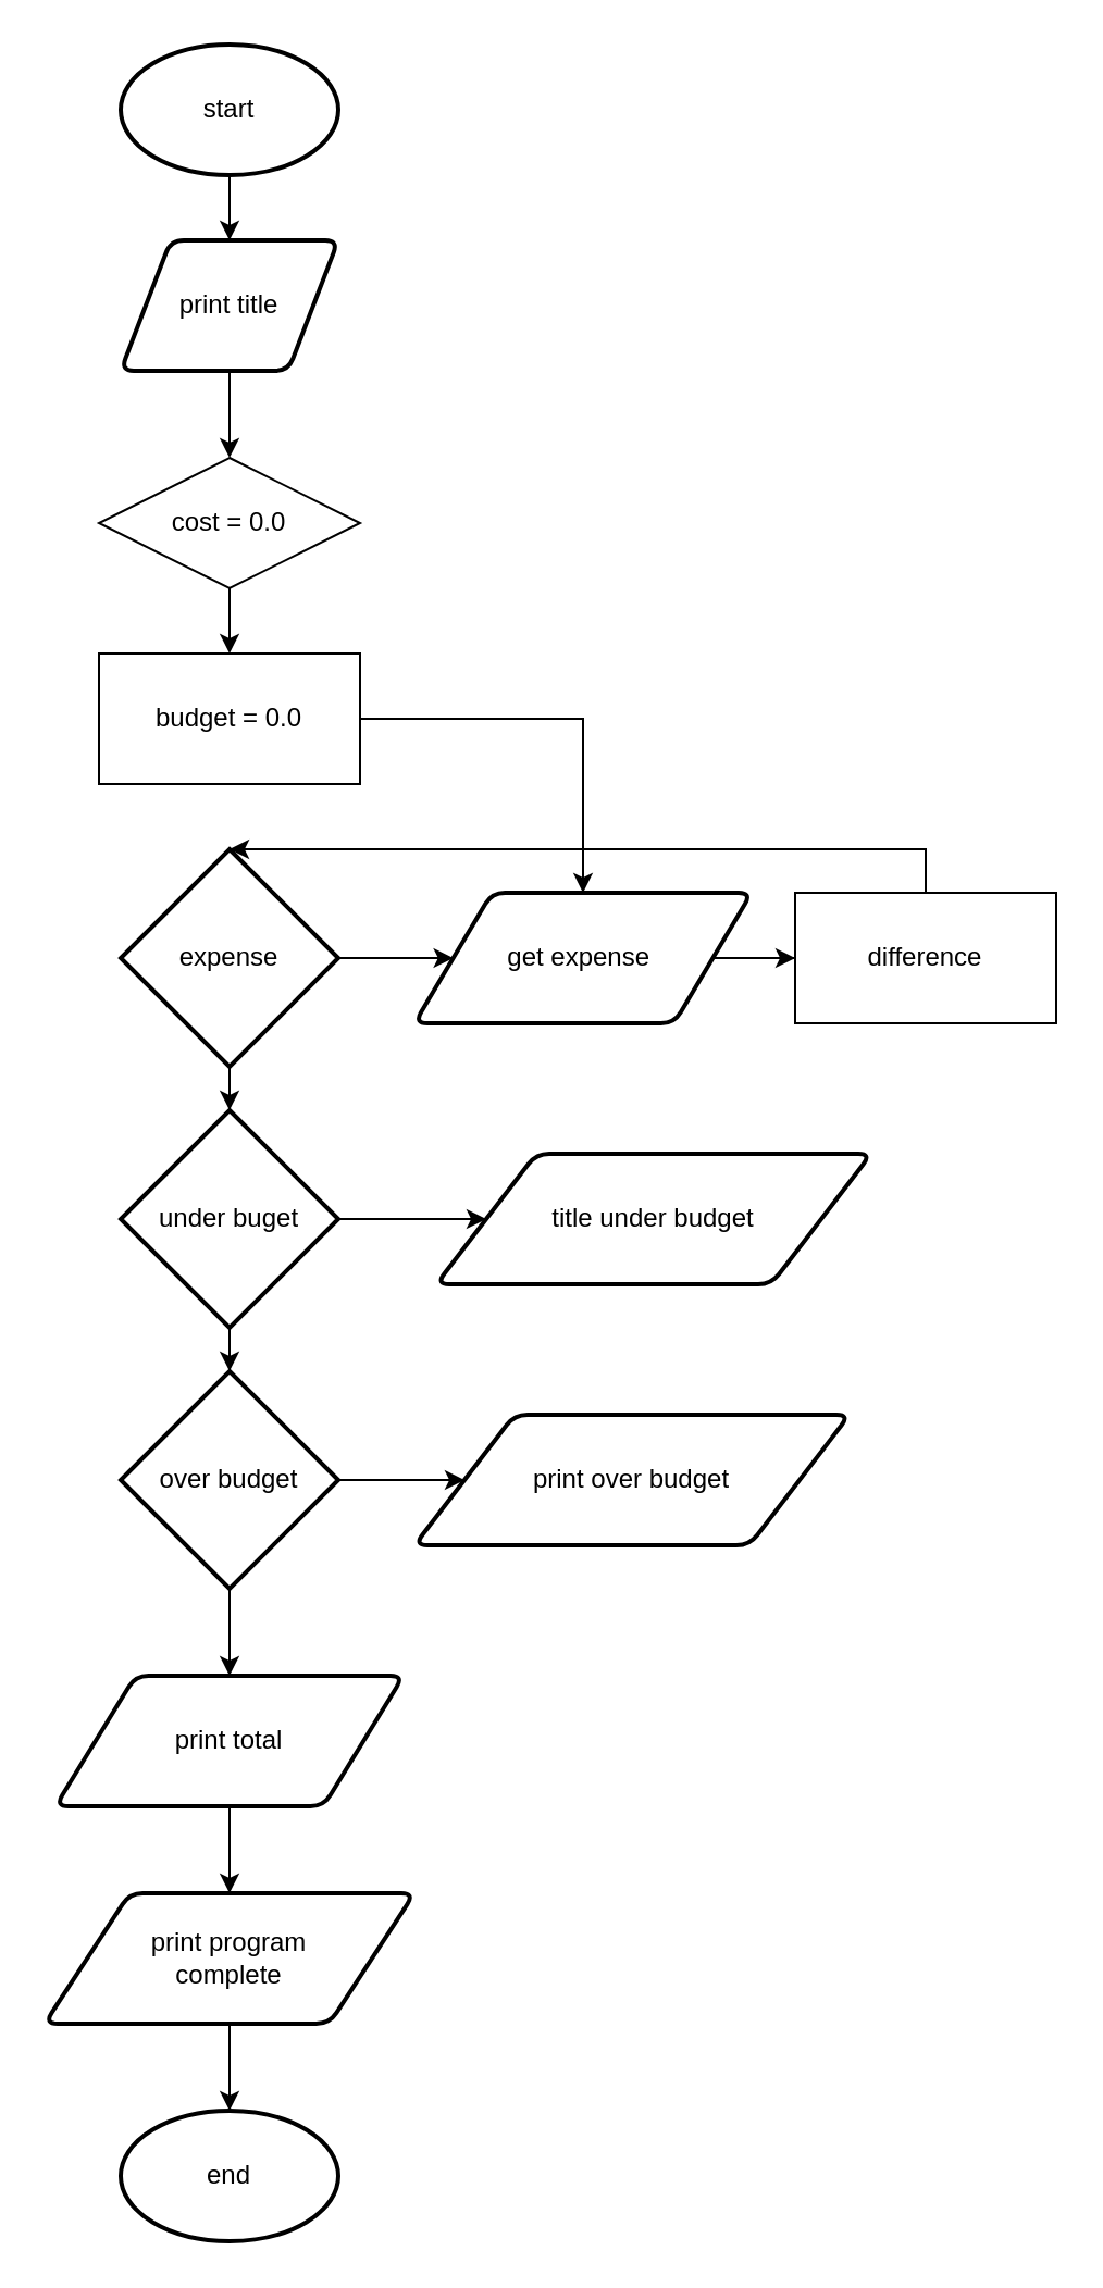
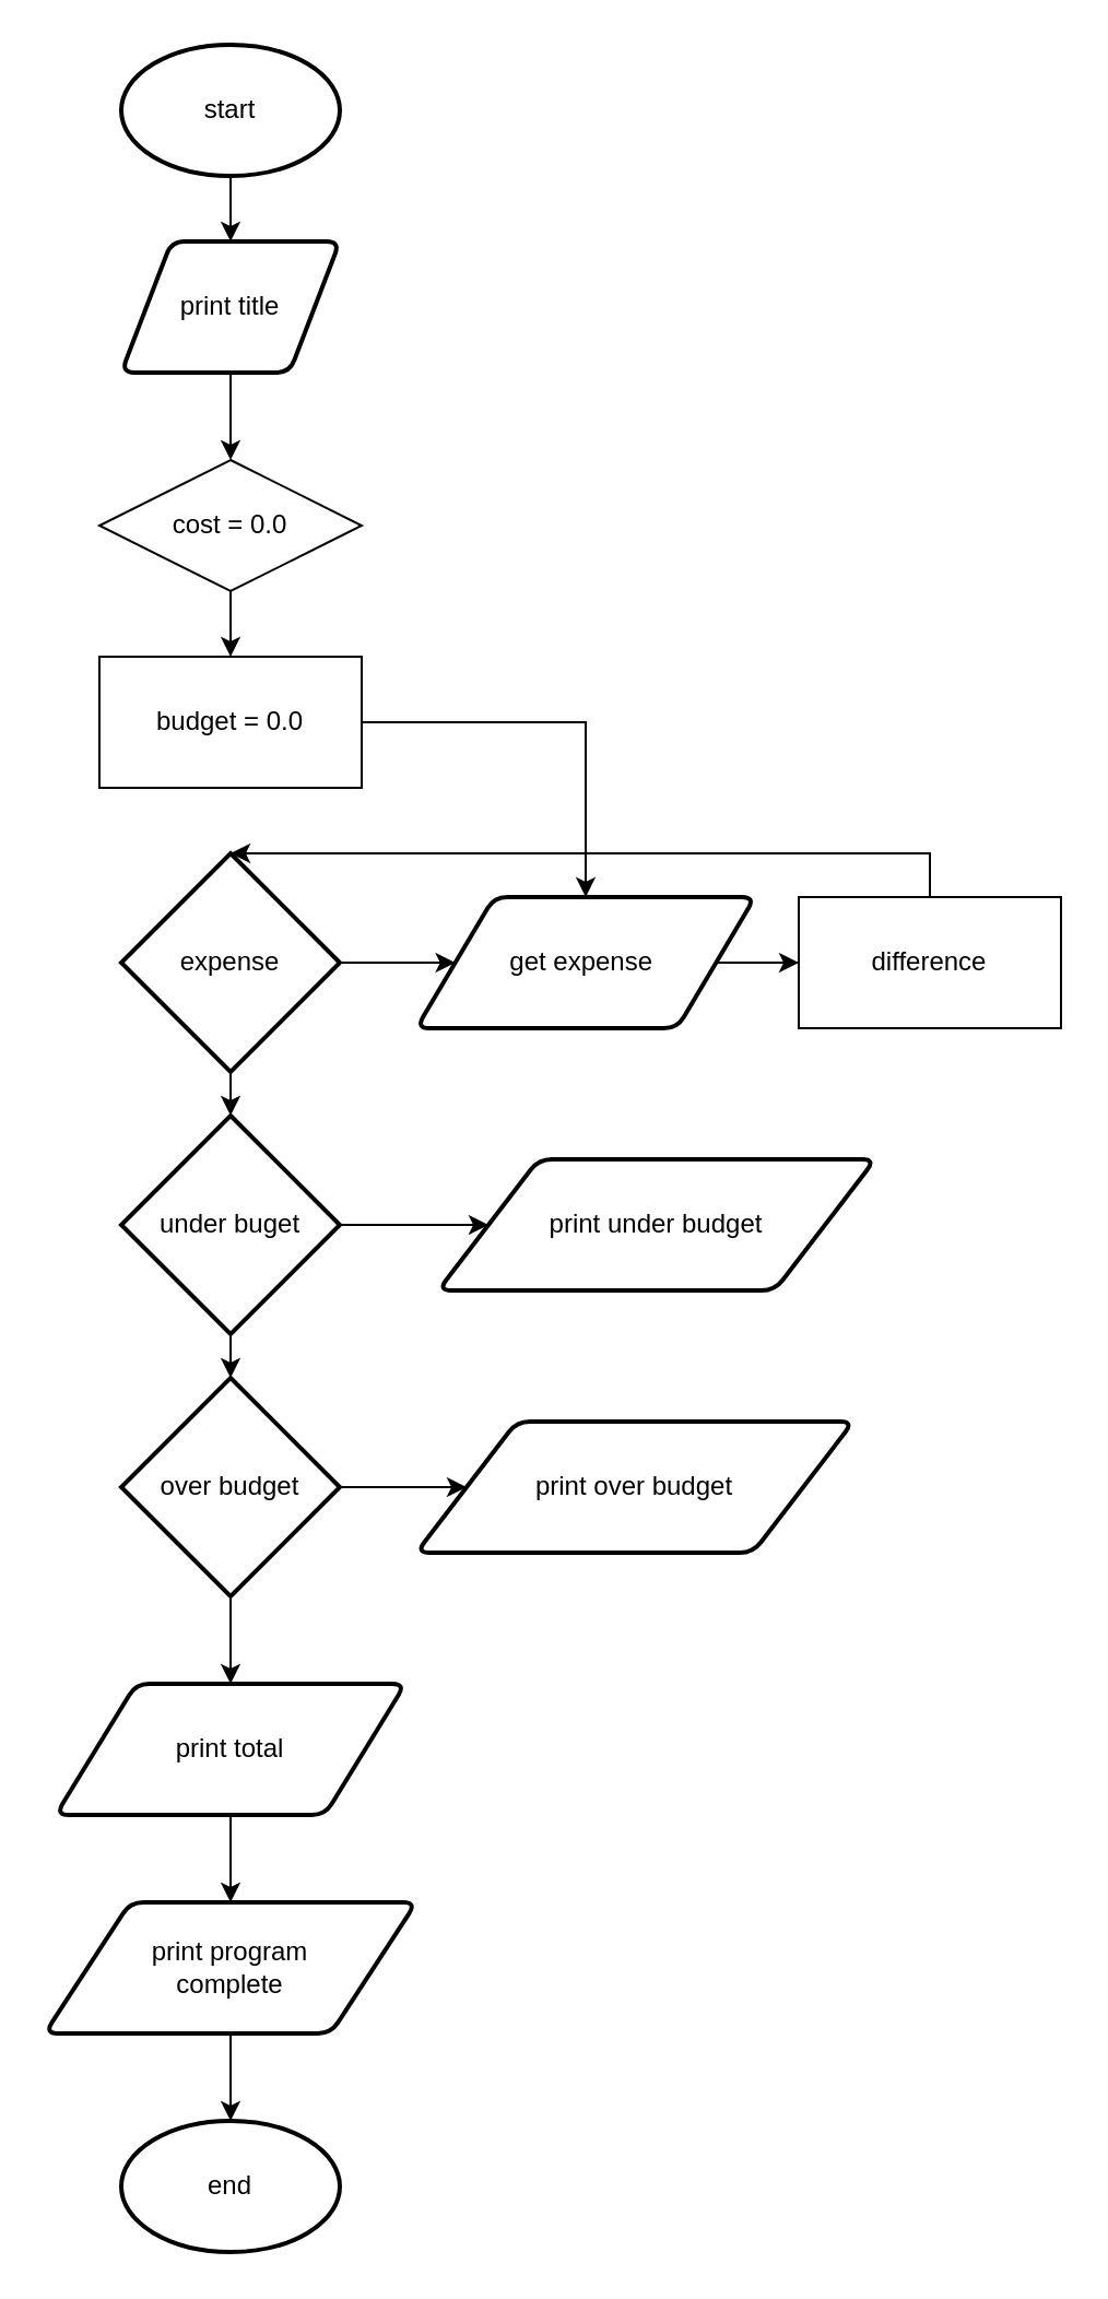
  <mxCell id="0" />
  <mxCell id="1" parent="0" />
  <mxCell id="2" value="end" style="strokeWidth=2;html=1;shape=mxgraph.flowchart.start_1;whiteSpace=wrap;" vertex="1" parent="1"><mxGeometry x="55" y="970" width="100" height="60" as="geometry" /></mxCell>
  <mxCell id="3" value="" style="edgeStyle=orthogonalEdgeStyle;rounded=0;orthogonalLoop=1;jettySize=auto;html=1;" edge="1" parent="1" source="4" target="12"><mxGeometry relative="1" as="geometry" /></mxCell>
  <mxCell id="4" value="start" style="strokeWidth=2;html=1;shape=mxgraph.flowchart.start_1;whiteSpace=wrap;" vertex="1" parent="1"><mxGeometry x="55" y="20" width="100" height="60" as="geometry" /></mxCell>
  <mxCell id="5" value="" style="edgeStyle=orthogonalEdgeStyle;rounded=0;orthogonalLoop=1;jettySize=auto;html=1;" edge="1" parent="1" source="6" target="2"><mxGeometry relative="1" as="geometry" /></mxCell>
  <mxCell id="6" value="&lt;div&gt;print program &lt;br&gt;&lt;/div&gt;&lt;div&gt;complete&lt;br&gt;&lt;/div&gt;" style="shape=parallelogram;html=1;strokeWidth=2;perimeter=parallelogramPerimeter;whiteSpace=wrap;rounded=1;arcSize=12;size=0.23;" vertex="1" parent="1"><mxGeometry x="20" y="870" width="170" height="60" as="geometry" /></mxCell>
  <mxCell id="7" value="" style="edgeStyle=orthogonalEdgeStyle;rounded=0;orthogonalLoop=1;jettySize=auto;html=1;" edge="1" parent="1" source="8" target="6"><mxGeometry relative="1" as="geometry" /></mxCell>
  <mxCell id="8" value="print total" style="shape=parallelogram;html=1;strokeWidth=2;perimeter=parallelogramPerimeter;whiteSpace=wrap;rounded=1;arcSize=12;size=0.23;" vertex="1" parent="1"><mxGeometry x="25" y="770" width="160" height="60" as="geometry" /></mxCell>
  <mxCell id="9" value="" style="edgeStyle=orthogonalEdgeStyle;rounded=0;orthogonalLoop=1;jettySize=auto;html=1;" edge="1" parent="1" source="10" target="21"><mxGeometry relative="1" as="geometry" /></mxCell>
  <mxCell id="10" value="get expense&amp;nbsp; " style="shape=parallelogram;html=1;strokeWidth=2;perimeter=parallelogramPerimeter;whiteSpace=wrap;rounded=1;arcSize=12;size=0.23;" vertex="1" parent="1"><mxGeometry x="190" y="410" width="155" height="60" as="geometry" /></mxCell>
  <mxCell id="11" value="" style="edgeStyle=orthogonalEdgeStyle;rounded=0;orthogonalLoop=1;jettySize=auto;html=1;" edge="1" parent="1" source="12" target="14"><mxGeometry relative="1" as="geometry" /></mxCell>
  <mxCell id="12" value="print title" style="shape=parallelogram;html=1;strokeWidth=2;perimeter=parallelogramPerimeter;whiteSpace=wrap;rounded=1;arcSize=12;size=0.23;" vertex="1" parent="1"><mxGeometry x="55" y="110" width="100" height="60" as="geometry" /></mxCell>
  <mxCell id="13" value="" style="edgeStyle=orthogonalEdgeStyle;rounded=0;orthogonalLoop=1;jettySize=auto;html=1;" edge="1" parent="1" source="14" target="16"><mxGeometry relative="1" as="geometry" /></mxCell>
  <mxCell id="14" value="cost = 0.0" style="rhombus;whiteSpace=wrap;html=1;" vertex="1" parent="1"><mxGeometry x="45" y="210" width="120" height="60" as="geometry" /></mxCell>
  <mxCell id="15" value="" style="edgeStyle=orthogonalEdgeStyle;rounded=0;orthogonalLoop=1;jettySize=auto;html=1;" edge="1" parent="1" source="16" target="10"><mxGeometry relative="1" as="geometry" /></mxCell>
  <mxCell id="16" value="budget = 0.0" style="rounded=0;whiteSpace=wrap;html=1;" vertex="1" parent="1"><mxGeometry x="45" y="300" width="120" height="60" as="geometry" /></mxCell>
  <mxCell id="17" value="" style="edgeStyle=orthogonalEdgeStyle;rounded=0;orthogonalLoop=1;jettySize=auto;html=1;" edge="1" parent="1" source="19" target="10"><mxGeometry relative="1" as="geometry" /></mxCell>
  <mxCell id="18" value="" style="edgeStyle=orthogonalEdgeStyle;rounded=0;orthogonalLoop=1;jettySize=auto;html=1;" edge="1" parent="1" source="19" target="24"><mxGeometry relative="1" as="geometry" /></mxCell>
  <mxCell id="19" value="expense " style="strokeWidth=2;html=1;shape=mxgraph.flowchart.decision;whiteSpace=wrap;" vertex="1" parent="1"><mxGeometry x="55" y="390" width="100" height="100" as="geometry" /></mxCell>
  <mxCell id="20" style="edgeStyle=orthogonalEdgeStyle;rounded=0;orthogonalLoop=1;jettySize=auto;html=1;entryX=0.5;entryY=0;entryDx=0;entryDy=0;entryPerimeter=0;exitX=0.5;exitY=0;exitDx=0;exitDy=0;" edge="1" parent="1" source="21" target="19"><mxGeometry relative="1" as="geometry"><mxPoint x="583.04" y="408.02" as="sourcePoint" /><Array as="points"><mxPoint x="425" y="390" /></Array></mxGeometry></mxCell>
  <mxCell id="21" value="difference " style="rounded=0;whiteSpace=wrap;html=1;" vertex="1" parent="1"><mxGeometry x="365" y="410" width="120" height="60" as="geometry" /></mxCell>
  <mxCell id="22" value="" style="edgeStyle=orthogonalEdgeStyle;rounded=0;orthogonalLoop=1;jettySize=auto;html=1;" edge="1" parent="1" source="24" target="28"><mxGeometry relative="1" as="geometry" /></mxCell>
  <mxCell id="23" value="" style="edgeStyle=orthogonalEdgeStyle;rounded=0;orthogonalLoop=1;jettySize=auto;html=1;" edge="1" parent="1" source="24" target="29"><mxGeometry relative="1" as="geometry"><mxPoint x="235" y="560" as="targetPoint" /></mxGeometry></mxCell>
  <mxCell id="24" value="under buget" style="strokeWidth=2;html=1;shape=mxgraph.flowchart.decision;whiteSpace=wrap;" vertex="1" parent="1"><mxGeometry x="55" y="510" width="100" height="100" as="geometry" /></mxCell>
  <mxCell id="25" style="edgeStyle=orthogonalEdgeStyle;rounded=0;orthogonalLoop=1;jettySize=auto;html=1;exitX=0.5;exitY=1;exitDx=0;exitDy=0;" edge="1" parent="1" source="14" target="14"><mxGeometry relative="1" as="geometry" /></mxCell>
  <mxCell id="26" value="" style="edgeStyle=orthogonalEdgeStyle;rounded=0;orthogonalLoop=1;jettySize=auto;html=1;" edge="1" parent="1" source="28" target="30"><mxGeometry relative="1" as="geometry" /></mxCell>
  <mxCell id="27" value="" style="edgeStyle=orthogonalEdgeStyle;rounded=0;orthogonalLoop=1;jettySize=auto;html=1;" edge="1" parent="1" source="28" target="8"><mxGeometry relative="1" as="geometry" /></mxCell>
  <mxCell id="28" value="over budget" style="strokeWidth=2;html=1;shape=mxgraph.flowchart.decision;whiteSpace=wrap;" vertex="1" parent="1"><mxGeometry x="55" y="630" width="100" height="100" as="geometry" /></mxCell>
- <mxCell id="29" value="title under budget" style="shape=parallelogram;html=1;strokeWidth=2;perimeter=parallelogramPerimeter;whiteSpace=wrap;rounded=1;arcSize=12;size=0.23;" vertex="1" parent="1"><mxGeometry x="200" y="530" width="200" height="60" as="geometry" /></mxCell>
+ <mxCell id="29" value="print under budget" style="shape=parallelogram;html=1;strokeWidth=2;perimeter=parallelogramPerimeter;whiteSpace=wrap;rounded=1;arcSize=12;size=0.23;" vertex="1" parent="1"><mxGeometry x="200" y="530" width="200" height="60" as="geometry" /></mxCell>
  <mxCell id="30" value="print over budget" style="shape=parallelogram;html=1;strokeWidth=2;perimeter=parallelogramPerimeter;whiteSpace=wrap;rounded=1;arcSize=12;size=0.23;" vertex="1" parent="1"><mxGeometry x="190" y="650" width="200" height="60" as="geometry" /></mxCell>
